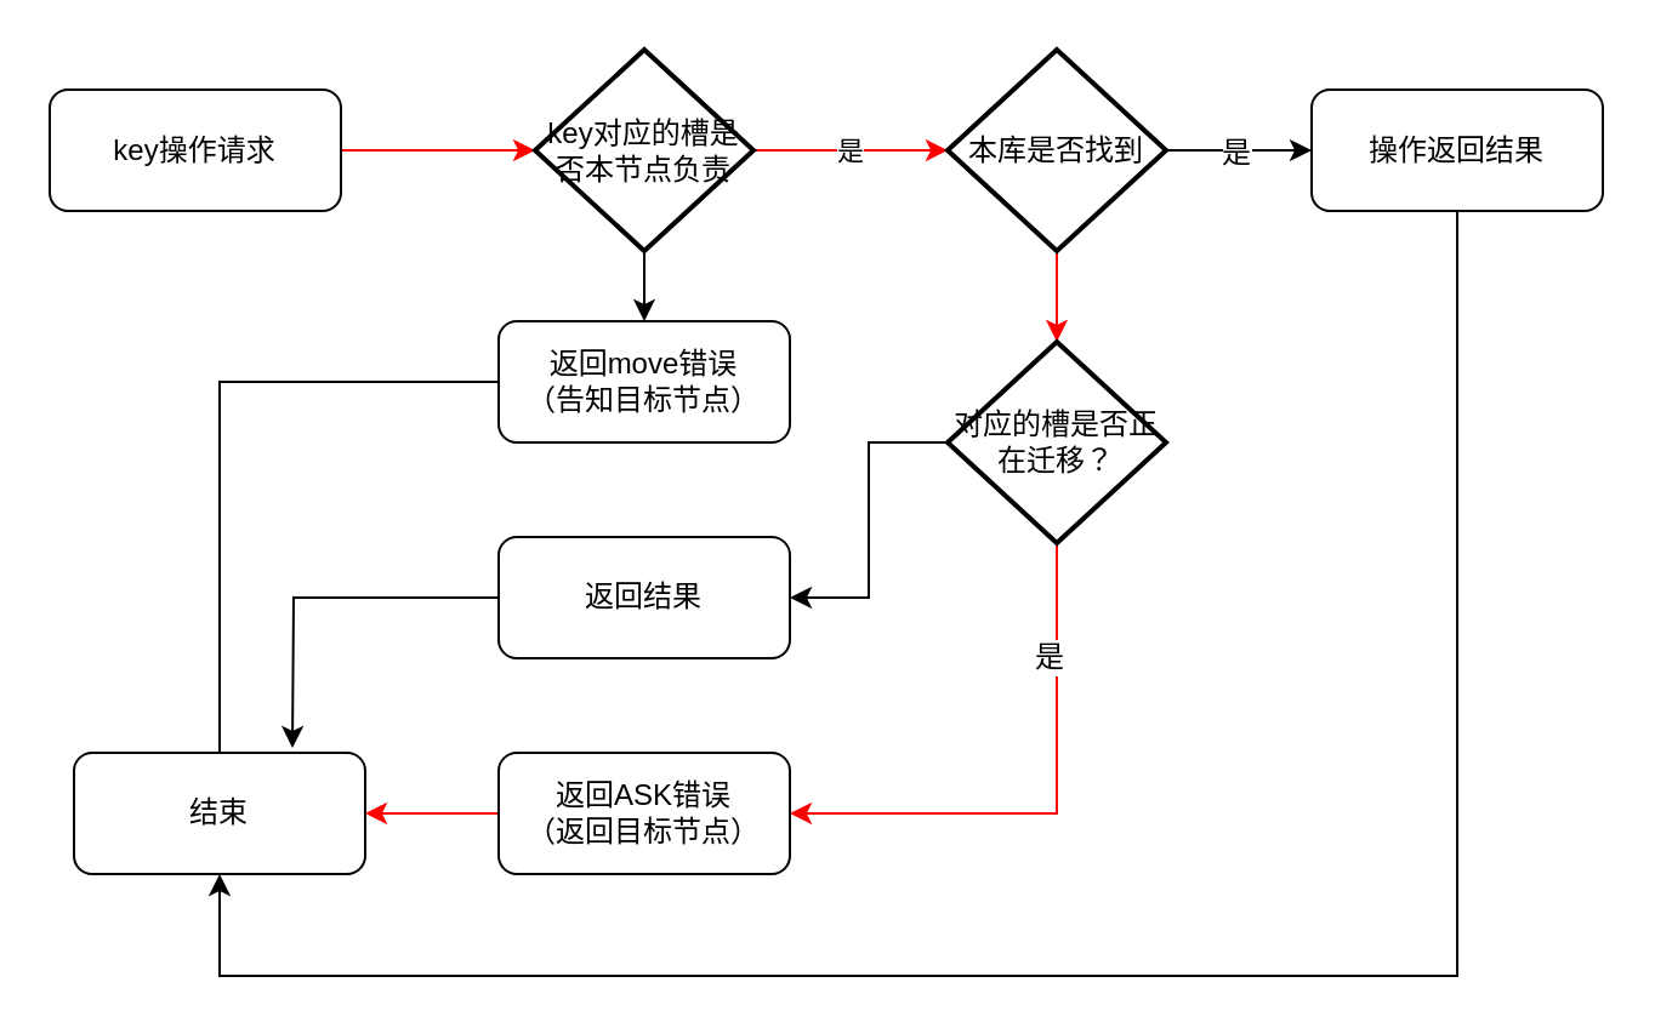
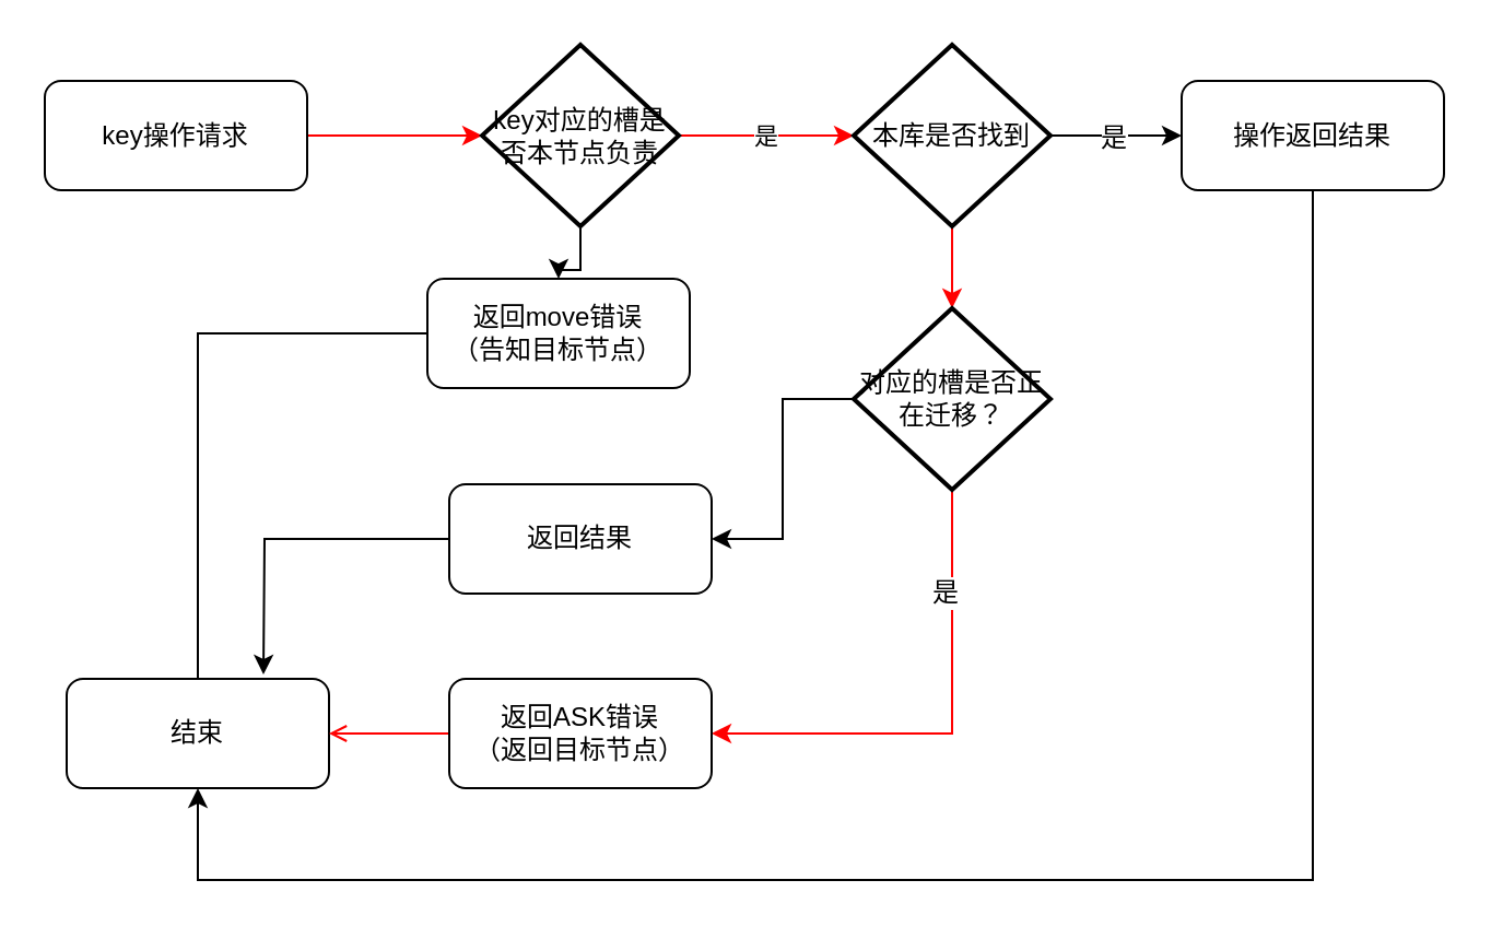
  <mxCell id="0" />
  <mxCell id="1" parent="0" />
  <mxCell id="2" value="" style="edgeStyle=orthogonalEdgeStyle;rounded=0;orthogonalLoop=1;jettySize=auto;html=1;strokeColor=#FF0000;" edge="1" parent="1" source="3" target="6"><mxGeometry relative="1" as="geometry" /></mxCell>
  <mxCell id="3" value="key操作请求" style="rounded=1;whiteSpace=wrap;html=1;" vertex="1" parent="1"><mxGeometry x="20" y="36.5" width="120" height="50" as="geometry" /></mxCell>
  <mxCell id="4" value="是" style="edgeStyle=orthogonalEdgeStyle;rounded=0;orthogonalLoop=1;jettySize=auto;html=1;strokeColor=#FF0000;" edge="1" parent="1" source="6" target="10"><mxGeometry relative="1" as="geometry" /></mxCell>
  <mxCell id="5" value="" style="edgeStyle=orthogonalEdgeStyle;rounded=0;orthogonalLoop=1;jettySize=auto;html=1;entryX=0.5;entryY=0;entryDx=0;entryDy=0;" edge="1" parent="1" source="6" target="19"><mxGeometry relative="1" as="geometry"><mxPoint x="265" y="183" as="targetPoint" /></mxGeometry></mxCell>
  <mxCell id="6" value="key对应的槽是否本节点负责" style="strokeWidth=2;html=1;shape=mxgraph.flowchart.decision;whiteSpace=wrap;" vertex="1" parent="1"><mxGeometry x="220" y="20" width="90" height="83" as="geometry" /></mxCell>
  <mxCell id="7" value="" style="edgeStyle=orthogonalEdgeStyle;rounded=0;orthogonalLoop=1;jettySize=auto;html=1;" edge="1" parent="1" source="10" target="16"><mxGeometry relative="1" as="geometry" /></mxCell>
  <mxCell id="8" value="是" style="text;html=1;resizable=0;points=[];align=center;verticalAlign=middle;labelBackgroundColor=#ffffff;" vertex="1" connectable="0" parent="7"><mxGeometry x="-0.067" relative="1" as="geometry"><mxPoint y="1" as="offset" /></mxGeometry></mxCell>
  <mxCell id="9" value="" style="edgeStyle=orthogonalEdgeStyle;rounded=0;orthogonalLoop=1;jettySize=auto;html=1;strokeColor=#FF0000;" edge="1" parent="1" source="10" target="14"><mxGeometry relative="1" as="geometry" /></mxCell>
  <mxCell id="10" value="本库是否找到" style="strokeWidth=2;html=1;shape=mxgraph.flowchart.decision;whiteSpace=wrap;" vertex="1" parent="1"><mxGeometry x="390" y="20" width="90" height="83" as="geometry" /></mxCell>
  <mxCell id="11" value="" style="edgeStyle=orthogonalEdgeStyle;rounded=0;orthogonalLoop=1;jettySize=auto;html=1;entryX=1;entryY=0.5;entryDx=0;entryDy=0;exitX=0.5;exitY=1;exitDx=0;exitDy=0;exitPerimeter=0;strokeColor=#FF0000;" edge="1" parent="1" source="14" target="21"><mxGeometry relative="1" as="geometry"><mxPoint x="435" y="301.5" as="sourcePoint" /><mxPoint x="350" y="333" as="targetPoint" /><Array as="points"><mxPoint x="435" y="335" /></Array></mxGeometry></mxCell>
  <mxCell id="12" value="是" style="text;html=1;resizable=0;points=[];align=center;verticalAlign=middle;labelBackgroundColor=#ffffff;" vertex="1" connectable="0" parent="11"><mxGeometry x="-0.589" y="-4" relative="1" as="geometry"><mxPoint y="1" as="offset" /></mxGeometry></mxCell>
  <mxCell id="13" value="" style="edgeStyle=orthogonalEdgeStyle;rounded=0;orthogonalLoop=1;jettySize=auto;html=1;entryX=1;entryY=0.5;entryDx=0;entryDy=0;" edge="1" parent="1" source="14" target="23"><mxGeometry relative="1" as="geometry" /></mxCell>
  <mxCell id="14" value="对应的槽是否正在迁移？" style="strokeWidth=2;html=1;shape=mxgraph.flowchart.decision;whiteSpace=wrap;" vertex="1" parent="1"><mxGeometry x="390" y="140.5" width="90" height="83" as="geometry" /></mxCell>
  <mxCell id="15" value="" style="edgeStyle=orthogonalEdgeStyle;rounded=0;orthogonalLoop=1;jettySize=auto;html=1;entryX=0.5;entryY=1;entryDx=0;entryDy=0;" edge="1" parent="1" source="16" target="17"><mxGeometry relative="1" as="geometry"><mxPoint x="600" y="166.5" as="targetPoint" /><Array as="points"><mxPoint x="600" y="402" /><mxPoint x="90" y="402" /></Array></mxGeometry></mxCell>
  <mxCell id="16" value="操作返回结果" style="rounded=1;whiteSpace=wrap;html=1;" vertex="1" parent="1"><mxGeometry x="540" y="36.5" width="120" height="50" as="geometry" /></mxCell>
  <mxCell id="17" value="结束" style="rounded=1;whiteSpace=wrap;html=1;" vertex="1" parent="1"><mxGeometry x="30" y="310" width="120" height="50" as="geometry" /></mxCell>
  <mxCell id="18" value="" style="edgeStyle=orthogonalEdgeStyle;rounded=0;orthogonalLoop=1;jettySize=auto;html=1;entryX=0.5;entryY=0;entryDx=0;entryDy=0;endArrow=none;" edge="1" parent="1" source="19" target="17"><mxGeometry relative="1" as="geometry"><mxPoint x="125" y="157" as="targetPoint" /></mxGeometry></mxCell>
- <mxCell id="19" value="返回move错误&lt;br&gt;（告知目标节点）" style="rounded=1;whiteSpace=wrap;html=1;" vertex="1" parent="1"><mxGeometry x="205" y="132" width="120" height="50" as="geometry" /></mxCell>
- <mxCell id="20" value="" style="edgeStyle=orthogonalEdgeStyle;rounded=0;orthogonalLoop=1;jettySize=auto;html=1;strokeColor=#FF0000;" edge="1" parent="1" source="21" target="17"><mxGeometry relative="1" as="geometry" /></mxCell>
+ <mxCell id="19" value="返回move错误&lt;br&gt;（告知目标节点）" style="rounded=1;whiteSpace=wrap;html=1;" vertex="1" parent="1"><mxGeometry x="195" y="127" width="120" height="50" as="geometry" /></mxCell>
+ <mxCell id="20" value="" style="edgeStyle=orthogonalEdgeStyle;rounded=0;orthogonalLoop=1;jettySize=auto;html=1;strokeColor=#FF0000;endArrow=open;" edge="1" parent="1" source="21" target="17"><mxGeometry relative="1" as="geometry" /></mxCell>
  <mxCell id="21" value="返回ASK错误&lt;br&gt;（返回目标节点）&lt;br&gt;" style="rounded=1;whiteSpace=wrap;html=1;" vertex="1" parent="1"><mxGeometry x="205" y="310" width="120" height="50" as="geometry" /></mxCell>
  <mxCell id="22" value="" style="edgeStyle=orthogonalEdgeStyle;rounded=0;orthogonalLoop=1;jettySize=auto;html=1;" edge="1" parent="1" source="23"><mxGeometry relative="1" as="geometry"><mxPoint x="120" y="308" as="targetPoint" /></mxGeometry></mxCell>
  <mxCell id="23" value="返回结果&lt;br&gt;" style="rounded=1;whiteSpace=wrap;html=1;" vertex="1" parent="1"><mxGeometry x="205" y="221" width="120" height="50" as="geometry" /></mxCell>
